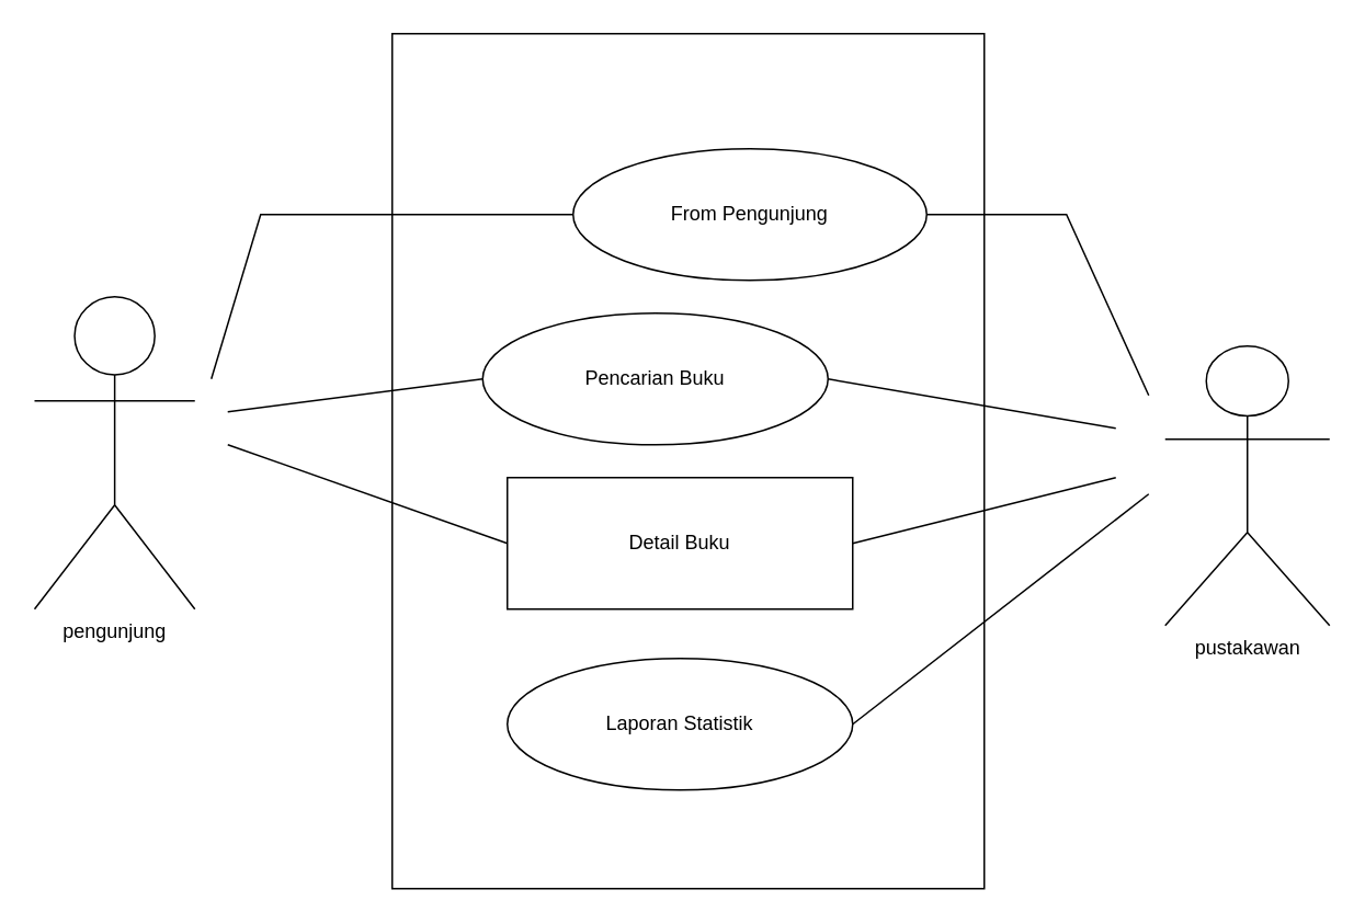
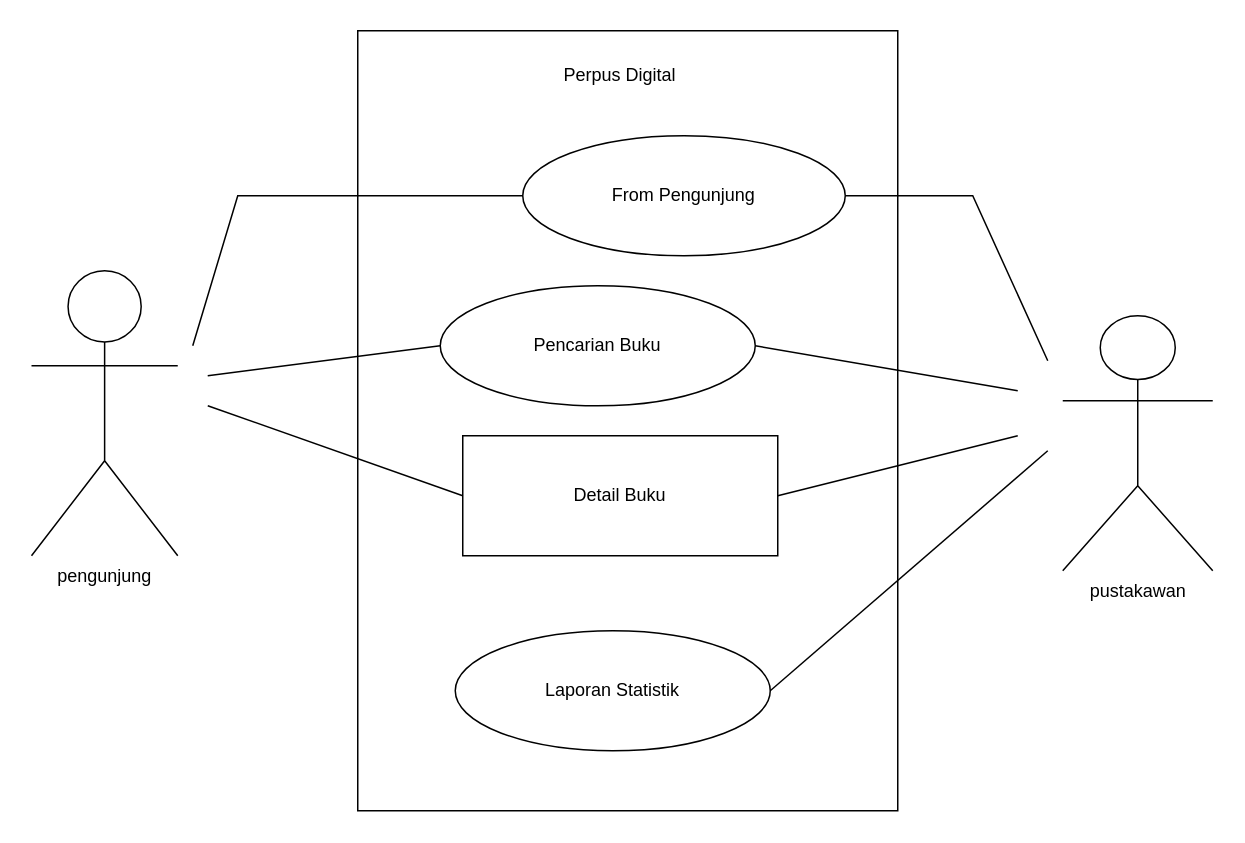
  <mxCell id="0" />
  <mxCell id="1" parent="0" />
  <mxCell id="2" value="" style="rounded=0;whiteSpace=wrap;html=1;" vertex="1" parent="1"><mxGeometry x="238" y="20" width="360" height="520" as="geometry" /></mxCell>
  <mxCell id="3" value="From Pengunjung" style="ellipse;whiteSpace=wrap;html=1;" vertex="1" parent="1"><mxGeometry x="348" y="90" width="215" height="80" as="geometry" /></mxCell>
  <mxCell id="4" value="Pencarian Buku" style="ellipse;whiteSpace=wrap;html=1;" vertex="1" parent="1"><mxGeometry x="293" y="190" width="210" height="80" as="geometry" /></mxCell>
  <mxCell id="5" value="Detail Buku" style="whiteSpace=wrap;html=1;rounded=0;" vertex="1" parent="1"><mxGeometry x="308" y="290" width="210" height="80" as="geometry" /></mxCell>
- <mxCell id="6" value="Laporan Statistik" style="ellipse;whiteSpace=wrap;html=1;" vertex="1" parent="1"><mxGeometry x="308" y="400" width="210" height="80" as="geometry" /></mxCell>
+ <mxCell id="6" value="Laporan Statistik" style="ellipse;whiteSpace=wrap;html=1;" vertex="1" parent="1"><mxGeometry x="303" y="420" width="210" height="80" as="geometry" /></mxCell>
  <mxCell id="7" value="pustakawan" style="shape=umlActor;verticalLabelPosition=bottom;verticalAlign=top;html=1;outlineConnect=0;" vertex="1" parent="1"><mxGeometry x="708" y="210" width="100" height="170" as="geometry" /></mxCell>
  <mxCell id="8" value="pengunjung" style="shape=umlActor;verticalLabelPosition=bottom;verticalAlign=top;html=1;outlineConnect=0;" vertex="1" parent="1"><mxGeometry x="20.5" y="180" width="97.5" height="190" as="geometry" /></mxCell>
+ <mxCell id="9" value="Perpus Digital" style="text;html=1;strokeColor=none;fillColor=none;align=center;verticalAlign=middle;whiteSpace=wrap;rounded=0;" vertex="1" parent="1"><mxGeometry x="368" y="40" width="90" height="20" as="geometry" /></mxCell>
  <mxCell id="10" value="" style="endArrow=none;html=1;rounded=0;entryX=0;entryY=0.5;entryDx=0;entryDy=0;" edge="1" parent="1" target="3"><mxGeometry width="50" height="50" relative="1" as="geometry"><mxPoint x="128" y="230" as="sourcePoint" /><mxPoint x="488" y="260" as="targetPoint" /><Array as="points"><mxPoint x="158" y="130" /></Array></mxGeometry></mxCell>
  <mxCell id="11" value="" style="endArrow=none;html=1;rounded=0;entryX=0;entryY=0.5;entryDx=0;entryDy=0;" edge="1" parent="1" target="4"><mxGeometry width="50" height="50" relative="1" as="geometry"><mxPoint x="138" y="250" as="sourcePoint" /><mxPoint x="488" y="260" as="targetPoint" /></mxGeometry></mxCell>
  <mxCell id="12" value="" style="endArrow=none;html=1;rounded=0;entryX=0;entryY=0.5;entryDx=0;entryDy=0;" edge="1" parent="1" target="5"><mxGeometry width="50" height="50" relative="1" as="geometry"><mxPoint x="138" y="270" as="sourcePoint" /><mxPoint x="488" y="260" as="targetPoint" /></mxGeometry></mxCell>
  <mxCell id="13" value="" style="endArrow=none;html=1;rounded=0;exitX=1;exitY=0.5;exitDx=0;exitDy=0;" edge="1" parent="1" source="3"><mxGeometry width="50" height="50" relative="1" as="geometry"><mxPoint x="438" y="310" as="sourcePoint" /><mxPoint x="698" y="240" as="targetPoint" /><Array as="points"><mxPoint x="648" y="130" /></Array></mxGeometry></mxCell>
  <mxCell id="14" value="" style="endArrow=none;html=1;rounded=0;entryX=1;entryY=0.5;entryDx=0;entryDy=0;" edge="1" parent="1" target="4"><mxGeometry width="50" height="50" relative="1" as="geometry"><mxPoint x="678" y="260" as="sourcePoint" /><mxPoint x="488" y="260" as="targetPoint" /></mxGeometry></mxCell>
  <mxCell id="15" value="" style="endArrow=none;html=1;rounded=0;entryX=1;entryY=0.5;entryDx=0;entryDy=0;" edge="1" parent="1" target="5"><mxGeometry width="50" height="50" relative="1" as="geometry"><mxPoint x="678" y="290" as="sourcePoint" /><mxPoint x="488" y="260" as="targetPoint" /></mxGeometry></mxCell>
  <mxCell id="16" value="" style="endArrow=none;html=1;rounded=0;exitX=1;exitY=0.5;exitDx=0;exitDy=0;" edge="1" parent="1" source="6"><mxGeometry width="50" height="50" relative="1" as="geometry"><mxPoint x="438" y="310" as="sourcePoint" /><mxPoint x="698" y="300" as="targetPoint" /></mxGeometry></mxCell>
